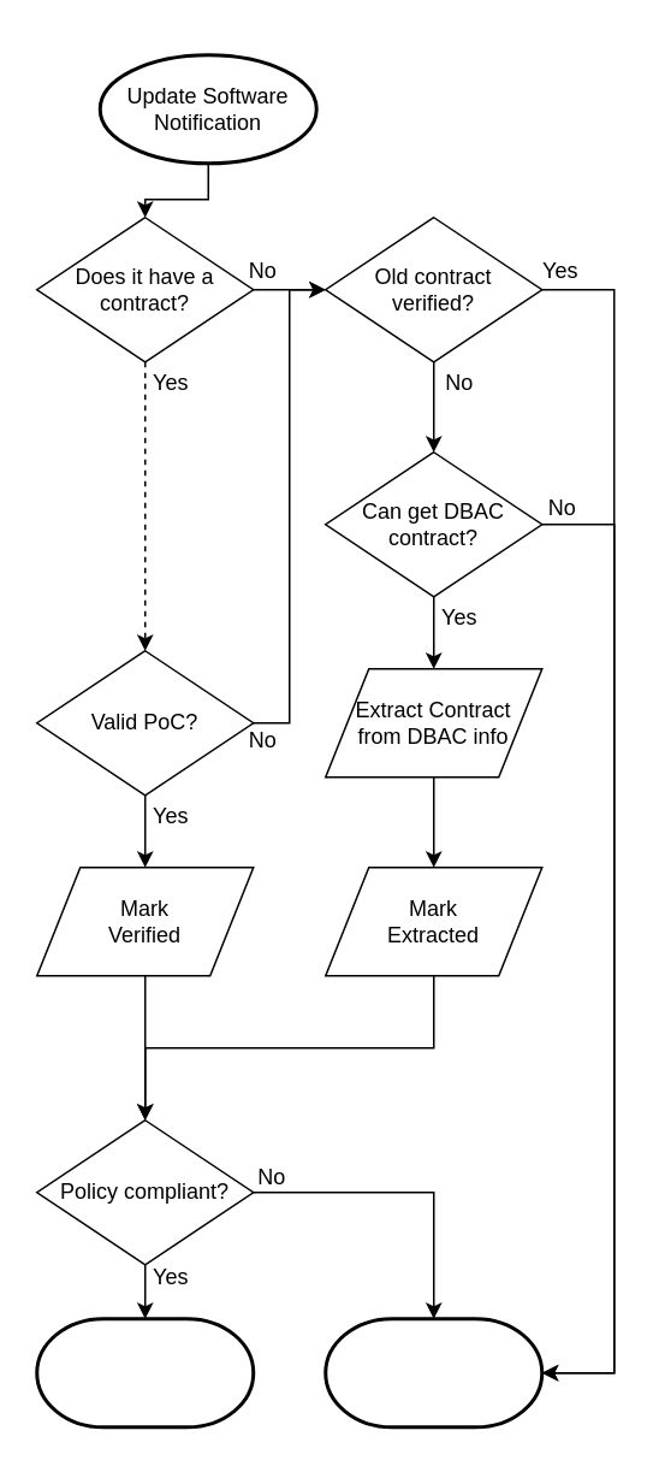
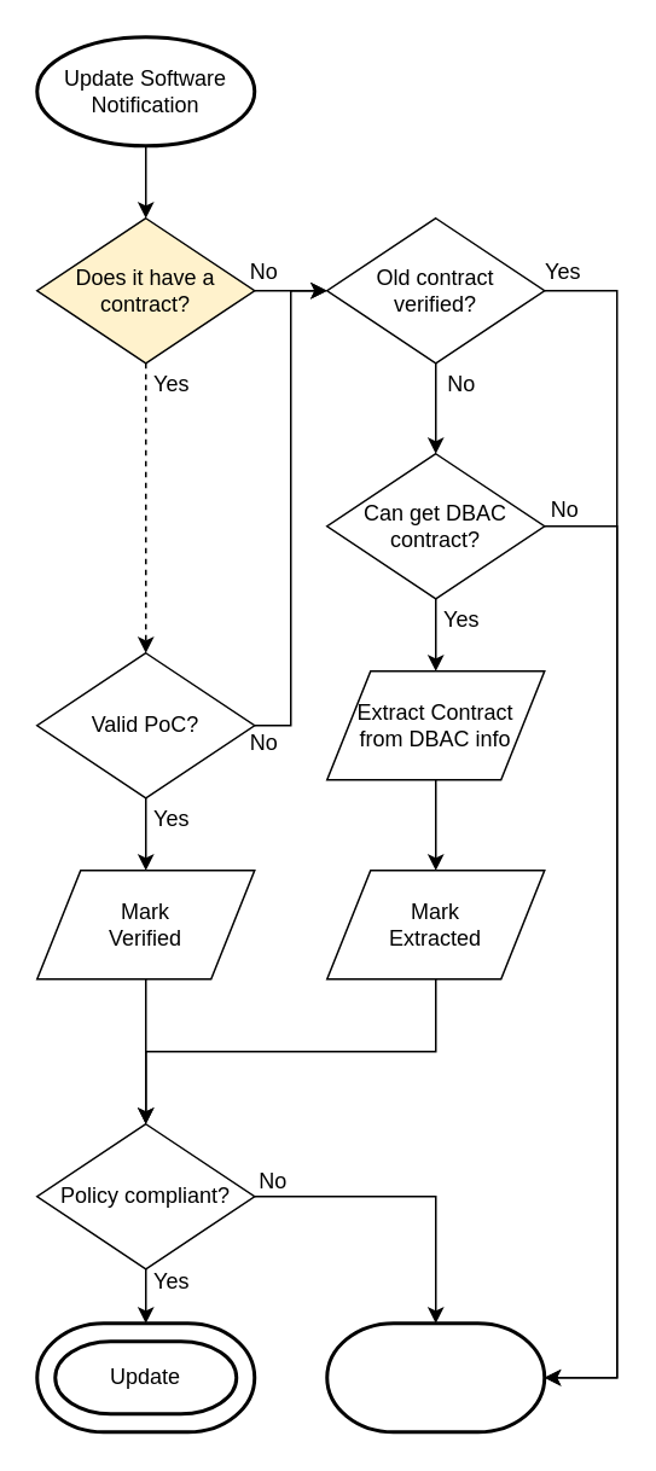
  <mxCell id="0" />
  <mxCell id="1" parent="0" />
  <mxCell id="2" style="edgeStyle=orthogonalEdgeStyle;rounded=0;orthogonalLoop=1;jettySize=auto;html=1;" parent="1" source="3" target="6" edge="1"><mxGeometry relative="1" as="geometry" /></mxCell>
- <mxCell id="3" value="Update Software Notification" style="strokeWidth=2;html=1;shape=mxgraph.flowchart.start_1;whiteSpace=wrap;" parent="1" vertex="1"><mxGeometry x="55" y="30" width="120" height="60" as="geometry" /></mxCell>
+ <mxCell id="3" value="Update Software Notification" style="strokeWidth=2;html=1;shape=mxgraph.flowchart.start_1;whiteSpace=wrap;" parent="1" vertex="1"><mxGeometry x="20" y="20" width="120" height="60" as="geometry" /></mxCell>
  <mxCell id="4" value="" style="edgeStyle=orthogonalEdgeStyle;rounded=0;orthogonalLoop=1;jettySize=auto;html=1;" parent="1" source="6" target="34" edge="1"><mxGeometry x="-0.763" y="40" relative="1" as="geometry"><mxPoint as="offset" /><Array as="points" /></mxGeometry></mxCell>
  <mxCell id="5" style="edgeStyle=orthogonalEdgeStyle;rounded=0;orthogonalLoop=1;jettySize=auto;html=1;dashed=1;" parent="1" source="6" target="15" edge="1"><mxGeometry relative="1" as="geometry"><mxPoint x="80" y="240" as="targetPoint" /></mxGeometry></mxCell>
- <mxCell id="6" value="Does it have a contract?" style="rhombus;whiteSpace=wrap;html=1;" parent="1" vertex="1"><mxGeometry x="20" y="120" width="120" height="80" as="geometry" /></mxCell>
+ <mxCell id="6" value="Does it have a contract?" style="rhombus;whiteSpace=wrap;html=1;fillColor=#fff2cc;" parent="1" vertex="1"><mxGeometry x="20" y="120" width="120" height="80" as="geometry" /></mxCell>
  <mxCell id="7" style="edgeStyle=orthogonalEdgeStyle;rounded=0;orthogonalLoop=1;jettySize=auto;html=1;" parent="1" source="10" target="19" edge="1"><mxGeometry relative="1" as="geometry"><mxPoint x="240" y="360" as="targetPoint" /><Array as="points"><mxPoint x="340" y="290" /><mxPoint x="340" y="760" /></Array></mxGeometry></mxCell>
  <mxCell id="8" value="No" style="text;html=1;resizable=0;points=[];align=center;verticalAlign=middle;labelBackgroundColor=#ffffff;" parent="7" vertex="1" connectable="0"><mxGeometry x="-0.484" y="1" relative="1" as="geometry"><mxPoint x="-31" y="-112" as="offset" /></mxGeometry></mxCell>
  <mxCell id="9" style="edgeStyle=orthogonalEdgeStyle;rounded=0;orthogonalLoop=1;jettySize=auto;html=1;" parent="1" source="10" target="12" edge="1"><mxGeometry relative="1" as="geometry" /></mxCell>
  <mxCell id="10" value="Can get DBAC contract?" style="rhombus;whiteSpace=wrap;html=1;" parent="1" vertex="1"><mxGeometry x="180" y="250" width="120" height="80" as="geometry" /></mxCell>
  <mxCell id="11" style="edgeStyle=orthogonalEdgeStyle;rounded=0;orthogonalLoop=1;jettySize=auto;html=1;" parent="1" source="12" target="26" edge="1"><mxGeometry relative="1" as="geometry" /></mxCell>
  <mxCell id="12" value="Extract Contract&lt;br&gt;from DBAC info" style="shape=parallelogram;perimeter=parallelogramPerimeter;whiteSpace=wrap;html=1;" parent="1" vertex="1"><mxGeometry x="180" y="370" width="120" height="60" as="geometry" /></mxCell>
  <mxCell id="13" value="" style="edgeStyle=orthogonalEdgeStyle;rounded=0;orthogonalLoop=1;jettySize=auto;html=1;" parent="1" source="15" target="28" edge="1"><mxGeometry relative="1" as="geometry"><mxPoint x="80" y="600" as="targetPoint" /></mxGeometry></mxCell>
  <mxCell id="14" style="edgeStyle=orthogonalEdgeStyle;rounded=0;orthogonalLoop=1;jettySize=auto;html=1;" parent="1" source="15" target="34" edge="1"><mxGeometry relative="1" as="geometry"><Array as="points"><mxPoint x="160" y="400" /><mxPoint x="160" y="160" /></Array></mxGeometry></mxCell>
  <mxCell id="15" value="Valid PoC?" style="rhombus;whiteSpace=wrap;html=1;" parent="1" vertex="1"><mxGeometry x="20" y="360" width="120" height="80" as="geometry" /></mxCell>
  <mxCell id="16" value="" style="edgeStyle=orthogonalEdgeStyle;rounded=0;orthogonalLoop=1;jettySize=auto;html=1;" parent="1" source="17" target="21" edge="1"><mxGeometry relative="1" as="geometry"><mxPoint x="80" y="830" as="targetPoint" /></mxGeometry></mxCell>
  <mxCell id="17" value="Policy compliant?" style="rhombus;whiteSpace=wrap;html=1;" parent="1" vertex="1"><mxGeometry x="20" y="620" width="120" height="80" as="geometry" /></mxCell>
  <mxCell id="18" value="" style="group" parent="1" vertex="1" connectable="0"><mxGeometry x="180" y="730" width="120" height="60" as="geometry" /></mxCell>
  <mxCell id="19" value="" style="strokeWidth=2;html=1;shape=mxgraph.flowchart.terminator;whiteSpace=wrap;" parent="18" vertex="1"><mxGeometry width="120" height="60" as="geometry" /></mxCell>
  <mxCell id="20" value="" style="group" parent="1" vertex="1" connectable="0"><mxGeometry x="20" y="730" width="120" height="60" as="geometry" /></mxCell>
  <mxCell id="21" value="" style="strokeWidth=2;html=1;shape=mxgraph.flowchart.terminator;whiteSpace=wrap;" parent="20" vertex="1"><mxGeometry width="120" height="60" as="geometry" /></mxCell>
+ <mxCell id="22" value="Update" style="strokeWidth=2;html=1;shape=mxgraph.flowchart.terminator;whiteSpace=wrap;" parent="20" vertex="1"><mxGeometry x="10" y="10" width="100" height="40" as="geometry" /></mxCell>
  <mxCell id="23" value="No" style="text;html=1;resizable=0;points=[];align=center;verticalAlign=middle;labelBackgroundColor=#ffffff;" parent="1" vertex="1" connectable="0"><mxGeometry x="180.172" y="660.138" as="geometry"><mxPoint x="-31" y="-9" as="offset" /></mxGeometry></mxCell>
  <mxCell id="24" style="edgeStyle=orthogonalEdgeStyle;rounded=0;orthogonalLoop=1;jettySize=auto;html=1;" parent="1" source="17" target="19" edge="1"><mxGeometry relative="1" as="geometry"><mxPoint x="140" y="750" as="sourcePoint" /><mxPoint x="192" y="660" as="targetPoint" /></mxGeometry></mxCell>
  <mxCell id="25" style="edgeStyle=orthogonalEdgeStyle;rounded=0;orthogonalLoop=1;jettySize=auto;html=1;" parent="1" source="26" target="17" edge="1"><mxGeometry relative="1" as="geometry"><Array as="points"><mxPoint x="240" y="580" /><mxPoint x="80" y="580" /></Array></mxGeometry></mxCell>
  <mxCell id="26" value="Mark &lt;br&gt;Extracted" style="shape=parallelogram;perimeter=parallelogramPerimeter;whiteSpace=wrap;html=1;" parent="1" vertex="1"><mxGeometry x="180" y="480" width="120" height="60" as="geometry" /></mxCell>
  <mxCell id="27" style="edgeStyle=orthogonalEdgeStyle;rounded=0;orthogonalLoop=1;jettySize=auto;html=1;" parent="1" source="28" target="17" edge="1"><mxGeometry relative="1" as="geometry"><Array as="points"><mxPoint x="80" y="570" /><mxPoint x="80" y="570" /></Array></mxGeometry></mxCell>
  <mxCell id="28" value="Mark &lt;br&gt;Verified" style="shape=parallelogram;perimeter=parallelogramPerimeter;whiteSpace=wrap;html=1;" parent="1" vertex="1"><mxGeometry x="20" y="480" width="120" height="60" as="geometry" /></mxCell>
  <mxCell id="29" value="Yes" style="text;html=1;resizable=0;points=[];align=center;verticalAlign=middle;labelBackgroundColor=#ffffff;" parent="1" vertex="1" connectable="0"><mxGeometry x="130.172" y="460.138" as="geometry"><mxPoint x="-37" y="-9" as="offset" /></mxGeometry></mxCell>
  <mxCell id="30" value="No" style="text;html=1;align=center;verticalAlign=middle;resizable=0;points=[];;autosize=1;" parent="1" vertex="1"><mxGeometry x="130" y="140" width="30" height="20" as="geometry" /></mxCell>
  <mxCell id="31" value="No" style="text;html=1;align=center;verticalAlign=middle;resizable=0;points=[];;autosize=1;" parent="1" vertex="1"><mxGeometry x="130" y="400" width="30" height="20" as="geometry" /></mxCell>
  <mxCell id="32" style="edgeStyle=orthogonalEdgeStyle;rounded=0;orthogonalLoop=1;jettySize=auto;html=1;" parent="1" source="34" target="19" edge="1"><mxGeometry relative="1" as="geometry"><mxPoint x="340" y="740" as="targetPoint" /><Array as="points"><mxPoint x="340" y="160" /><mxPoint x="340" y="760" /></Array></mxGeometry></mxCell>
  <mxCell id="33" style="edgeStyle=orthogonalEdgeStyle;rounded=0;orthogonalLoop=1;jettySize=auto;html=1;" parent="1" source="34" target="10" edge="1"><mxGeometry relative="1" as="geometry" /></mxCell>
  <mxCell id="34" value="Old contract &lt;br&gt;verified?" style="rhombus;whiteSpace=wrap;html=1;" parent="1" vertex="1"><mxGeometry x="180" y="120" width="120" height="80" as="geometry" /></mxCell>
  <mxCell id="35" value="Yes" style="text;html=1;align=center;verticalAlign=middle;resizable=0;points=[];;autosize=1;" parent="1" vertex="1"><mxGeometry x="290" y="140" width="40" height="20" as="geometry" /></mxCell>
  <mxCell id="36" value="Yes" style="text;html=1;resizable=0;points=[];align=center;verticalAlign=middle;labelBackgroundColor=#ffffff;" parent="1" vertex="1" connectable="0"><mxGeometry x="130.172" y="220.138" as="geometry"><mxPoint x="-37" y="-9" as="offset" /></mxGeometry></mxCell>
  <mxCell id="37" value="No" style="text;html=1;resizable=0;points=[];align=center;verticalAlign=middle;labelBackgroundColor=#ffffff;" parent="1" vertex="1" connectable="0"><mxGeometry x="290.172" y="220.138" as="geometry"><mxPoint x="-37" y="-9" as="offset" /></mxGeometry></mxCell>
  <mxCell id="38" value="Yes" style="text;html=1;resizable=0;points=[];align=center;verticalAlign=middle;labelBackgroundColor=#ffffff;" parent="1" vertex="1" connectable="0"><mxGeometry x="290.172" y="350.138" as="geometry"><mxPoint x="-37" y="-9" as="offset" /></mxGeometry></mxCell>
  <mxCell id="39" value="Yes" style="text;html=1;resizable=0;points=[];align=center;verticalAlign=middle;labelBackgroundColor=#ffffff;" parent="1" vertex="1" connectable="0"><mxGeometry x="130.172" y="715.138" as="geometry"><mxPoint x="-37" y="-9" as="offset" /></mxGeometry></mxCell>
